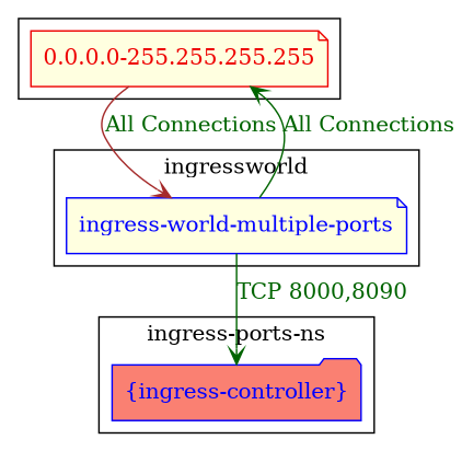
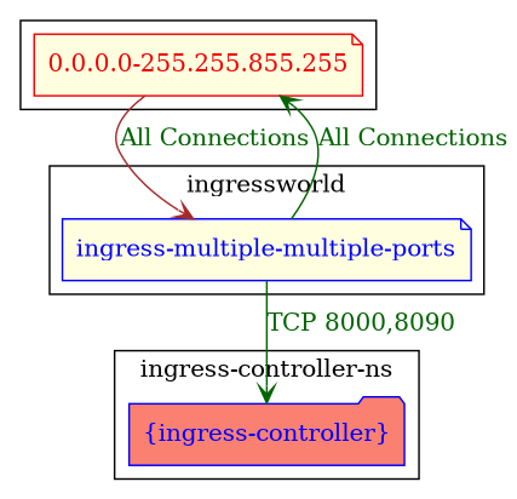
  digraph {
    node [color=blue fillcolor=lightyellow fontcolor=blue shape=note style=filled]
    edge [arrowhead=vee color=darkgreen fontcolor=darkgreen]
    n1 [fillcolor=salmon label="{ingress-controller}" shape=folder]
-   n2 [color=red2 fontcolor=red2 label="0.0.0.0-255.255.255.255"]
-   n3 [label="ingress-world-multiple-ports"]
+   n2 [color=red2 fontcolor=red2 label="0.0.0.0-255.255.855.255"]
+   n3 [label="ingress-multiple-multiple-ports"]
    subgraph cluster_1 {
-     label="ingress-ports-ns"
+     label="ingress-controller-ns"
      n1
    }
    subgraph cluster_2 {
      n2
    }
    subgraph cluster_3 {
      label=ingressworld
      n3
    }
    n2 -> n3 [color=brown label="All Connections"]
    n3 -> n1 [label="TCP 8000,8090"]
    n3 -> n2 [label="All Connections"]
  }
